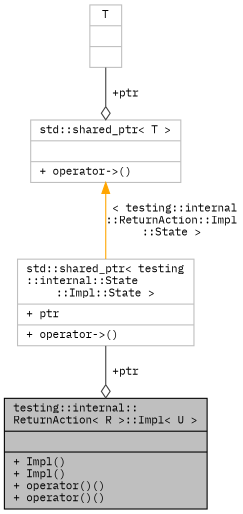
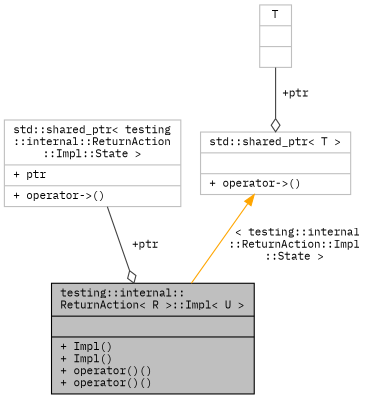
  digraph {
    fontname="IBM Plex Mono"
    node [color=grey75 fontname="IBM Plex Mono" fontsize=10 shape=record]
    edge [arrowhead=odiamond color=grey25 fontname="IBM Plex Mono" fontsize=10 labelfontname=Helvetica labelfontsize=10 style=solid]
    n1 [color=black fillcolor=grey75 fontcolor=black height=0.2 label="{testing::internal::\lReturnAction\< R \>::Impl\< U \>\n||+ Impl()\l+ Impl()\l+ operator()()\l+ operator()()\l}" style=filled width=0.4]
-   n2 [height=0.2 label="{std::shared_ptr\< testing\l::internal::State\l::Impl::State \>\n|+ ptr\l|+ operator-\>()\l}" width=0.4]
+   n2 [height=0.2 label="{std::shared_ptr\< testing\l::internal::ReturnAction\l::Impl::State \>\n|+ ptr\l|+ operator-\>()\l}" width=0.4]
    n3 [height=0.2 label="{std::shared_ptr\< T \>\n||+ operator-\>()\l}" width=0.4]
    n4 [height=0.2 label="{T\n||}" width=0.4]
    n2 -> n1 [label=" +ptr"]
-   n3 -> n2 [color=orange dir=back label=" \< testing::internal\l::ReturnAction::Impl\l::State \>" arrowhead=""]
+   n3 -> n1 [color=orange dir=back label=" \< testing::internal\l::ReturnAction::Impl\l::State \>" arrowhead=""]
    n4 -> n3 [label=" +ptr"]
  }
